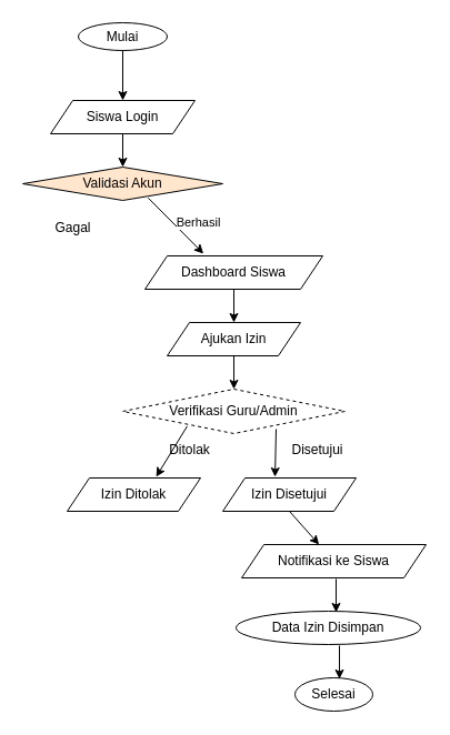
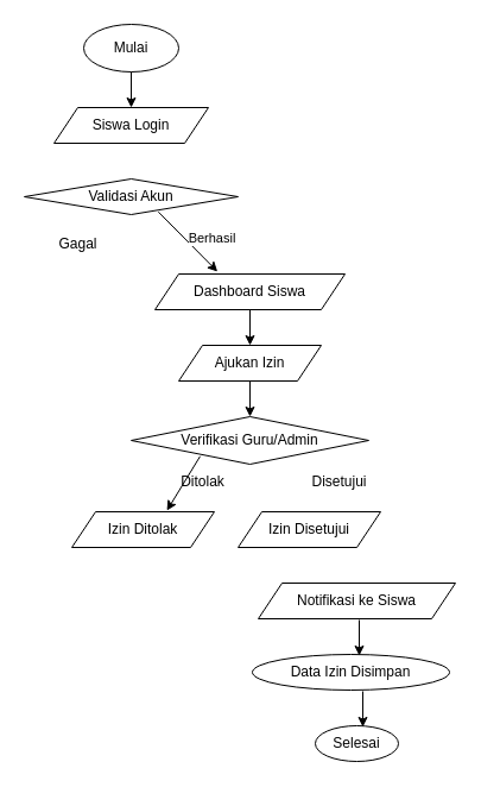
  <mxCell id="0" />
  <mxCell id="1" parent="0" />
- <mxCell id="2" value="&lt;div&gt;Mulai&lt;/div&gt;" style="ellipse;whiteSpace=wrap;html=1;" vertex="1" parent="1"><mxGeometry x="70" y="20" width="80" height="25" as="geometry" /></mxCell>
+ <mxCell id="2" value="&lt;div&gt;Mulai&lt;/div&gt;" style="ellipse;whiteSpace=wrap;html=1;" vertex="1" parent="1"><mxGeometry x="70" y="20" width="80" height="40" as="geometry" /></mxCell>
  <mxCell id="3" value="Siswa Login" style="shape=parallelogram;perimeter=parallelogramPerimeter;whiteSpace=wrap;html=1;fixedSize=1;" vertex="1" parent="1"><mxGeometry x="45" y="90" width="130" height="30" as="geometry" /></mxCell>
  <mxCell id="4" value="" style="endArrow=classic;html=1;rounded=0;exitX=0.5;exitY=1;exitDx=0;exitDy=0;entryX=0.5;entryY=0;entryDx=0;entryDy=0;" edge="1" parent="1" source="2" target="3"><mxGeometry width="50" height="50" relative="1" as="geometry"><mxPoint x="280" y="170" as="sourcePoint" /><mxPoint x="330" y="120" as="targetPoint" /></mxGeometry></mxCell>
- <mxCell id="5" value="Validasi Akun" style="rhombus;whiteSpace=wrap;html=1;fillColor=#ffe6cc;" vertex="1" parent="1"><mxGeometry x="20" y="150" width="180" height="30" as="geometry" /></mxCell>
- <mxCell id="6" value="" style="endArrow=classic;html=1;rounded=0;exitX=0.5;exitY=1;exitDx=0;exitDy=0;" edge="1" parent="1" source="3" target="5"><mxGeometry width="50" height="50" relative="1" as="geometry"><mxPoint x="280" y="290" as="sourcePoint" /><mxPoint x="300" y="220" as="targetPoint" /></mxGeometry></mxCell>
+ <mxCell id="5" value="Validasi Akun" style="rhombus;whiteSpace=wrap;html=1;" vertex="1" parent="1"><mxGeometry x="20" y="150" width="180" height="30" as="geometry" /></mxCell>
  <mxCell id="7" value="Dashboard Siswa" style="shape=parallelogram;perimeter=parallelogramPerimeter;whiteSpace=wrap;html=1;fixedSize=1;" vertex="1" parent="1"><mxGeometry x="130" y="230" width="160" height="30" as="geometry" /></mxCell>
  <mxCell id="8" value="" style="endArrow=classic;html=1;rounded=0;exitX=0.627;exitY=0.925;exitDx=0;exitDy=0;exitPerimeter=0;entryX=0.329;entryY=-0.067;entryDx=0;entryDy=0;entryPerimeter=0;" edge="1" parent="1" source="5" target="7"><mxGeometry width="50" height="50" relative="1" as="geometry"><mxPoint x="280" y="290" as="sourcePoint" /><mxPoint x="330" y="240" as="targetPoint" /></mxGeometry></mxCell>
  <mxCell id="9" value="Berhasil" style="edgeLabel;html=1;align=center;verticalAlign=middle;resizable=0;points=[];" vertex="1" connectable="0" parent="8"><mxGeometry x="-0.278" y="1" relative="1" as="geometry"><mxPoint x="26" y="4" as="offset" /></mxGeometry></mxCell>
  <mxCell id="10" value="Gagal" style="text;html=1;align=center;verticalAlign=middle;resizable=0;points=[];autosize=1;strokeColor=none;fillColor=none;" vertex="1" parent="1"><mxGeometry x="35" y="190" width="60" height="30" as="geometry" /></mxCell>
  <mxCell id="11" value="Ajukan Izin" style="shape=parallelogram;perimeter=parallelogramPerimeter;whiteSpace=wrap;html=1;fixedSize=1;" vertex="1" parent="1"><mxGeometry x="150" y="290" width="120" height="30" as="geometry" /></mxCell>
- <mxCell id="12" value="Verifikasi Guru/Admin" style="rhombus;whiteSpace=wrap;html=1;dashed=1;" vertex="1" parent="1"><mxGeometry x="110" y="350" width="200" height="40" as="geometry" /></mxCell>
+ <mxCell id="12" value="Verifikasi Guru/Admin" style="rhombus;whiteSpace=wrap;html=1;" vertex="1" parent="1"><mxGeometry x="110" y="350" width="200" height="40" as="geometry" /></mxCell>
  <mxCell id="13" value="Izin Disetujui" style="shape=parallelogram;perimeter=parallelogramPerimeter;whiteSpace=wrap;html=1;fixedSize=1;" vertex="1" parent="1"><mxGeometry x="200" y="430" width="120" height="30" as="geometry" /></mxCell>
  <mxCell id="14" value="Izin Ditolak" style="shape=parallelogram;perimeter=parallelogramPerimeter;whiteSpace=wrap;html=1;fixedSize=1;" vertex="1" parent="1"><mxGeometry x="60" y="430" width="120" height="30" as="geometry" /></mxCell>
  <mxCell id="15" value="Notifikasi ke Siswa" style="shape=parallelogram;perimeter=parallelogramPerimeter;whiteSpace=wrap;html=1;fixedSize=1;" vertex="1" parent="1"><mxGeometry x="217" y="490" width="166" height="30" as="geometry" /></mxCell>
  <mxCell id="16" value="Data Izin Disimpan" style="shape=ellipse;whiteSpace=wrap;html=1;fixedSize=1;perimeter=ellipsePerimeter;" vertex="1" parent="1"><mxGeometry x="212" y="550" width="166" height="30" as="geometry" /></mxCell>
  <mxCell id="17" value="Selesai" style="ellipse;whiteSpace=wrap;html=1;" vertex="1" parent="1"><mxGeometry x="265" y="610" width="70" height="30" as="geometry" /></mxCell>
  <mxCell id="18" value="" style="endArrow=classic;html=1;rounded=0;exitX=0.5;exitY=1;exitDx=0;exitDy=0;entryX=0.5;entryY=0;entryDx=0;entryDy=0;" edge="1" parent="1" source="7" target="11"><mxGeometry width="50" height="50" relative="1" as="geometry"><mxPoint x="40" y="400" as="sourcePoint" /><mxPoint x="90" y="350" as="targetPoint" /></mxGeometry></mxCell>
  <mxCell id="19" value="" style="endArrow=classic;html=1;rounded=0;exitX=0.5;exitY=1;exitDx=0;exitDy=0;entryX=0.5;entryY=0;entryDx=0;entryDy=0;" edge="1" parent="1" source="11" target="12"><mxGeometry width="50" height="50" relative="1" as="geometry"><mxPoint x="40" y="400" as="sourcePoint" /><mxPoint x="90" y="350" as="targetPoint" /></mxGeometry></mxCell>
  <mxCell id="20" value="" style="endArrow=classic;html=1;rounded=0;exitX=0.29;exitY=0.833;exitDx=0;exitDy=0;exitPerimeter=0;entryX=0.667;entryY=-0.033;entryDx=0;entryDy=0;entryPerimeter=0;" edge="1" parent="1" source="12" target="14"><mxGeometry width="50" height="50" relative="1" as="geometry"><mxPoint x="40" y="400" as="sourcePoint" /><mxPoint x="20" y="460" as="targetPoint" /></mxGeometry></mxCell>
- <mxCell id="21" value="" style="endArrow=classic;html=1;rounded=0;exitX=0.69;exitY=0.9;exitDx=0;exitDy=0;exitPerimeter=0;entryX=0.392;entryY=-0.033;entryDx=0;entryDy=0;entryPerimeter=0;" edge="1" parent="1" source="12" target="13"><mxGeometry width="50" height="50" relative="1" as="geometry"><mxPoint x="40" y="400" as="sourcePoint" /><mxPoint x="70" y="490" as="targetPoint" /></mxGeometry></mxCell>
  <mxCell id="22" value="Ditolak" style="text;html=1;align=center;verticalAlign=middle;resizable=0;points=[];autosize=1;strokeColor=none;fillColor=none;" vertex="1" parent="1"><mxGeometry x="140" y="390" width="60" height="30" as="geometry" /></mxCell>
- <mxCell id="23" value="" style="endArrow=classic;html=1;rounded=0;exitX=0.5;exitY=1;exitDx=0;exitDy=0;" edge="1" parent="1" source="13" target="15"><mxGeometry width="50" height="50" relative="1" as="geometry"><mxPoint x="40" y="400" as="sourcePoint" /><mxPoint x="90" y="350" as="targetPoint" /></mxGeometry></mxCell>
  <mxCell id="24" value="Disetujui" style="text;html=1;align=center;verticalAlign=middle;resizable=0;points=[];autosize=1;strokeColor=none;fillColor=none;" vertex="1" parent="1"><mxGeometry x="250" y="390" width="70" height="30" as="geometry" /></mxCell>
  <mxCell id="25" value="" style="endArrow=classic;html=1;rounded=0;exitX=0.5;exitY=1;exitDx=0;exitDy=0;" edge="1" parent="1"><mxGeometry width="50" height="50" relative="1" as="geometry"><mxPoint x="302" y="521" as="sourcePoint" /><mxPoint x="302" y="551" as="targetPoint" /></mxGeometry></mxCell>
  <mxCell id="26" value="" style="endArrow=classic;html=1;rounded=0;exitX=0.5;exitY=1;exitDx=0;exitDy=0;" edge="1" parent="1"><mxGeometry width="50" height="50" relative="1" as="geometry"><mxPoint x="305" y="581" as="sourcePoint" /><mxPoint x="305" y="611" as="targetPoint" /></mxGeometry></mxCell>
